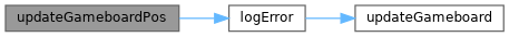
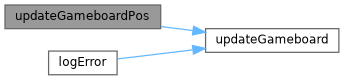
  digraph {
    rankdir=LR
    node [color=grey40 fillcolor=white fontname=Helvetica fontsize=10 shape=box style=filled]
    edge [color=steelblue1 fontname=Helvetica fontsize=10 labelfontname=Helvetica labelfontsize=10 style=solid]
    n1 [color=gray40 fillcolor=grey60 fontcolor=black height=0.2 label=updateGameboardPos width=0.4]
    n2 [height=0.2 label=updateGameboard width=0.4]
    n3 [height=0.2 label=logError width=0.4]
-   n1 -> n3
+   n1 -> n2
    n3 -> n2
  }
